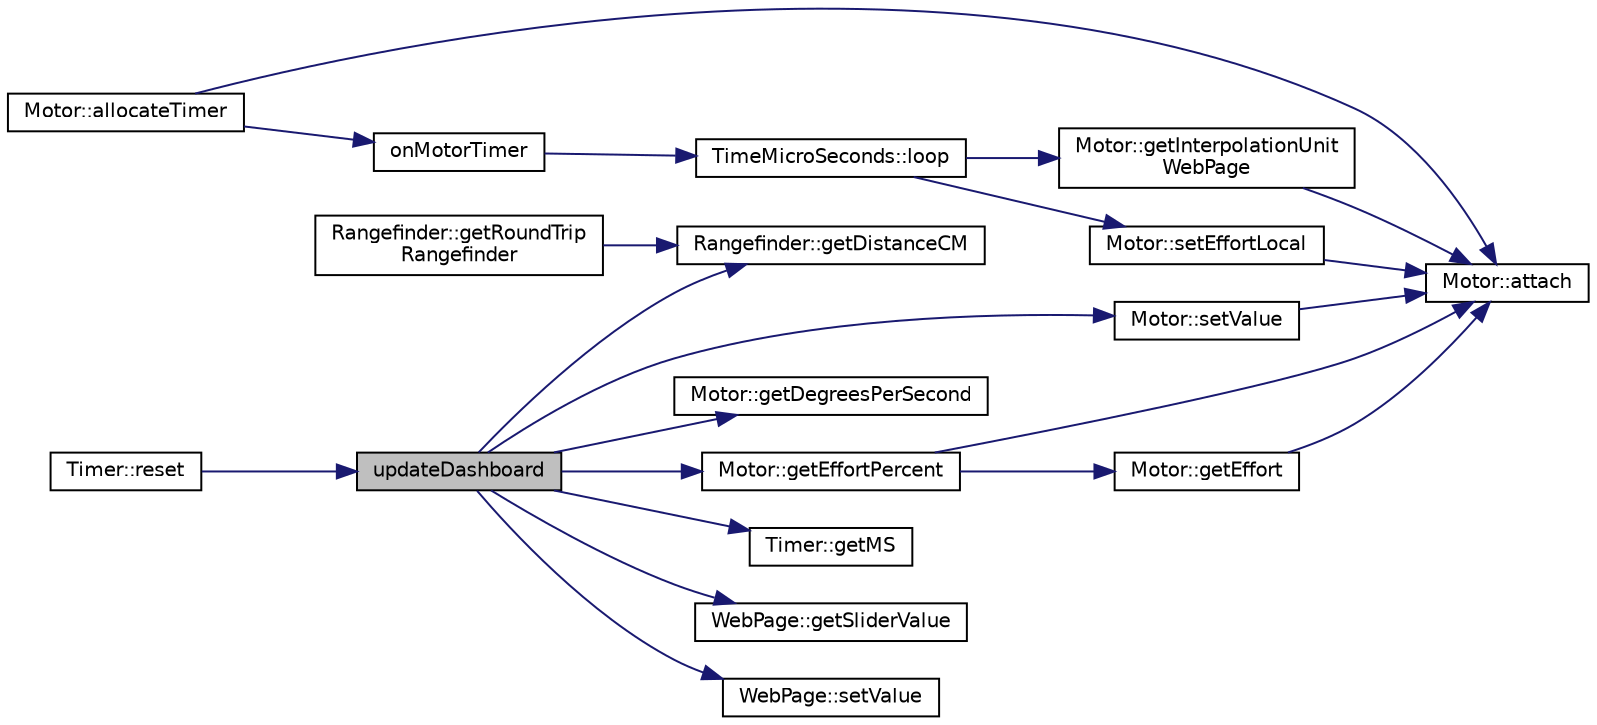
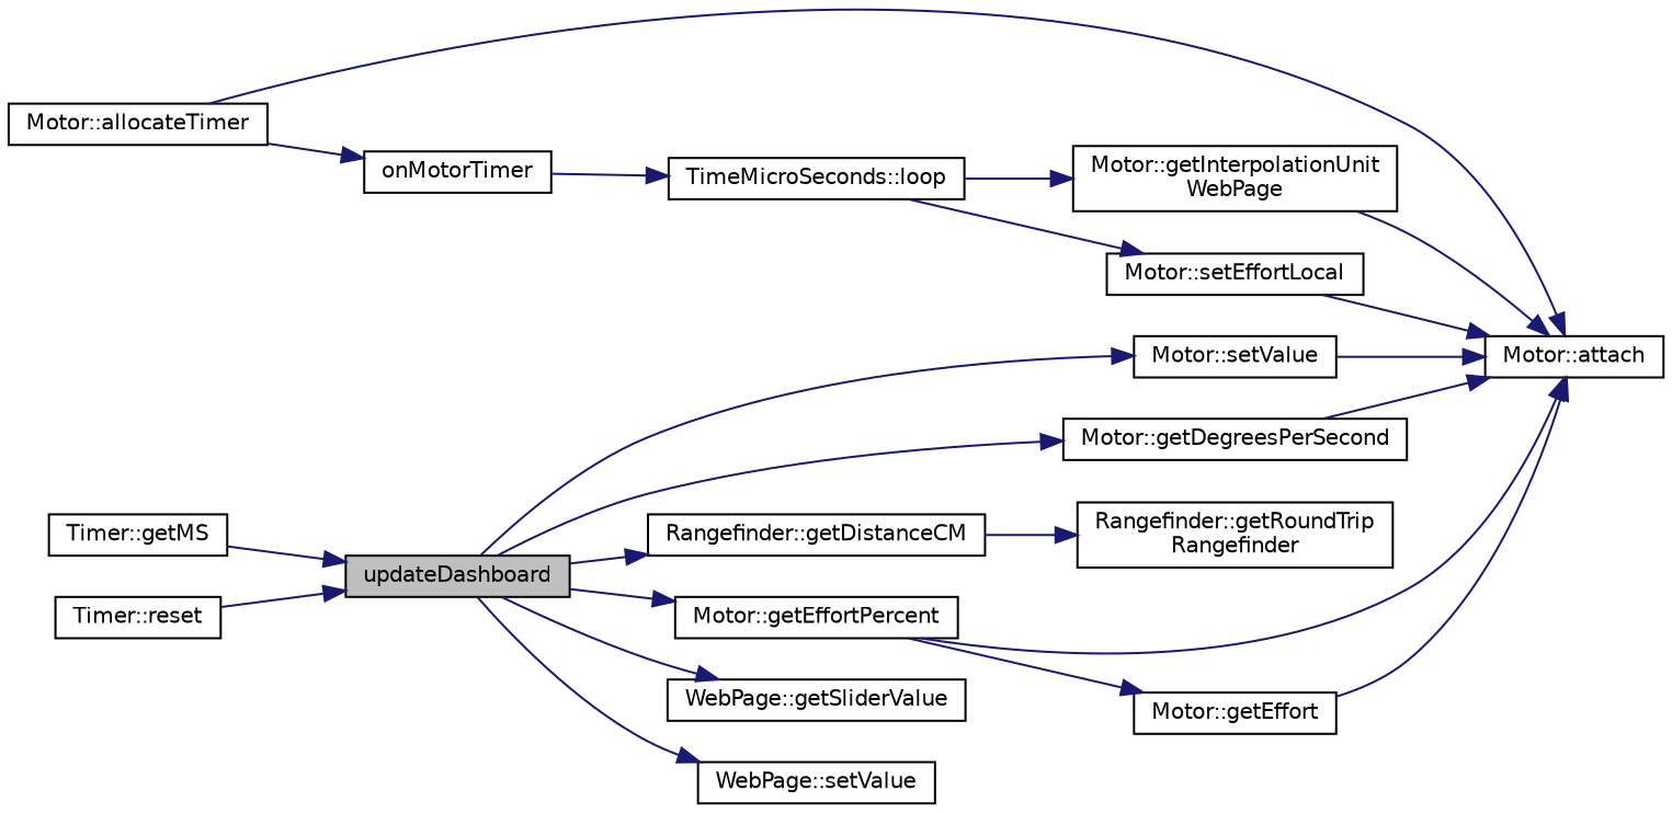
  digraph {
    rankdir=LR
    node [color=black fillcolor=white fontname=Helvetica fontsize=10 shape=record style=filled]
    edge [color=midnightblue fontname=Helvetica fontsize=10 labelfontname=Helvetica labelfontsize=10 style=solid]
    n1 [fillcolor=grey75 fontcolor=black height=0.2 label=updateDashboard width=0.4]
    n2 [height=0.2 label="Motor::setValue" width=0.4]
    n3 [height=0.2 label="Motor::getDegreesPerSecond" width=0.4]
    n4 [height=0.2 label="Rangefinder::getDistanceCM" width=0.4]
    n5 [height=0.2 label="Motor::getEffortPercent" width=0.4]
    n6 [height=0.2 label="Timer::getMS" width=0.4]
    n7 [height=0.2 label="WebPage::getSliderValue" width=0.4]
    n8 [height=0.2 label="WebPage::setValue" width=0.4]
    n9 [height=0.2 label="Motor::attach" width=0.4]
    n10 [height=0.2 label="Rangefinder::getRoundTrip\lRangefinder" width=0.4]
    n11 [height=0.2 label="Motor::getEffort" width=0.4]
    n12 [height=0.2 label="Timer::reset" width=0.4]
    n13 [height=0.2 label="Motor::allocateTimer" width=0.4]
    n14 [height=0.2 label=onMotorTimer width=0.4]
    n15 [height=0.2 label="TimeMicroSeconds::loop" width=0.4]
    n16 [height=0.2 label="Motor::getInterpolationUnit\lWebPage" width=0.4]
    n17 [height=0.2 label="Motor::setEffortLocal" width=0.4]
    n1 -> n2
    n1 -> n3
    n1 -> n4
    n1 -> n5
-   n1 -> n6
+   n6 -> n1
    n1 -> n7
    n1 -> n8
    n2 -> n9
-   n10 -> n4
+   n3 -> n9
+   n4 -> n10
    n5 -> n9
    n5 -> n11
    n11 -> n9
    n12 -> n1
    n13 -> n9
    n13 -> n14
    n14 -> n15
    n15 -> n16
    n15 -> n17
    n16 -> n9
    n17 -> n9
  }
